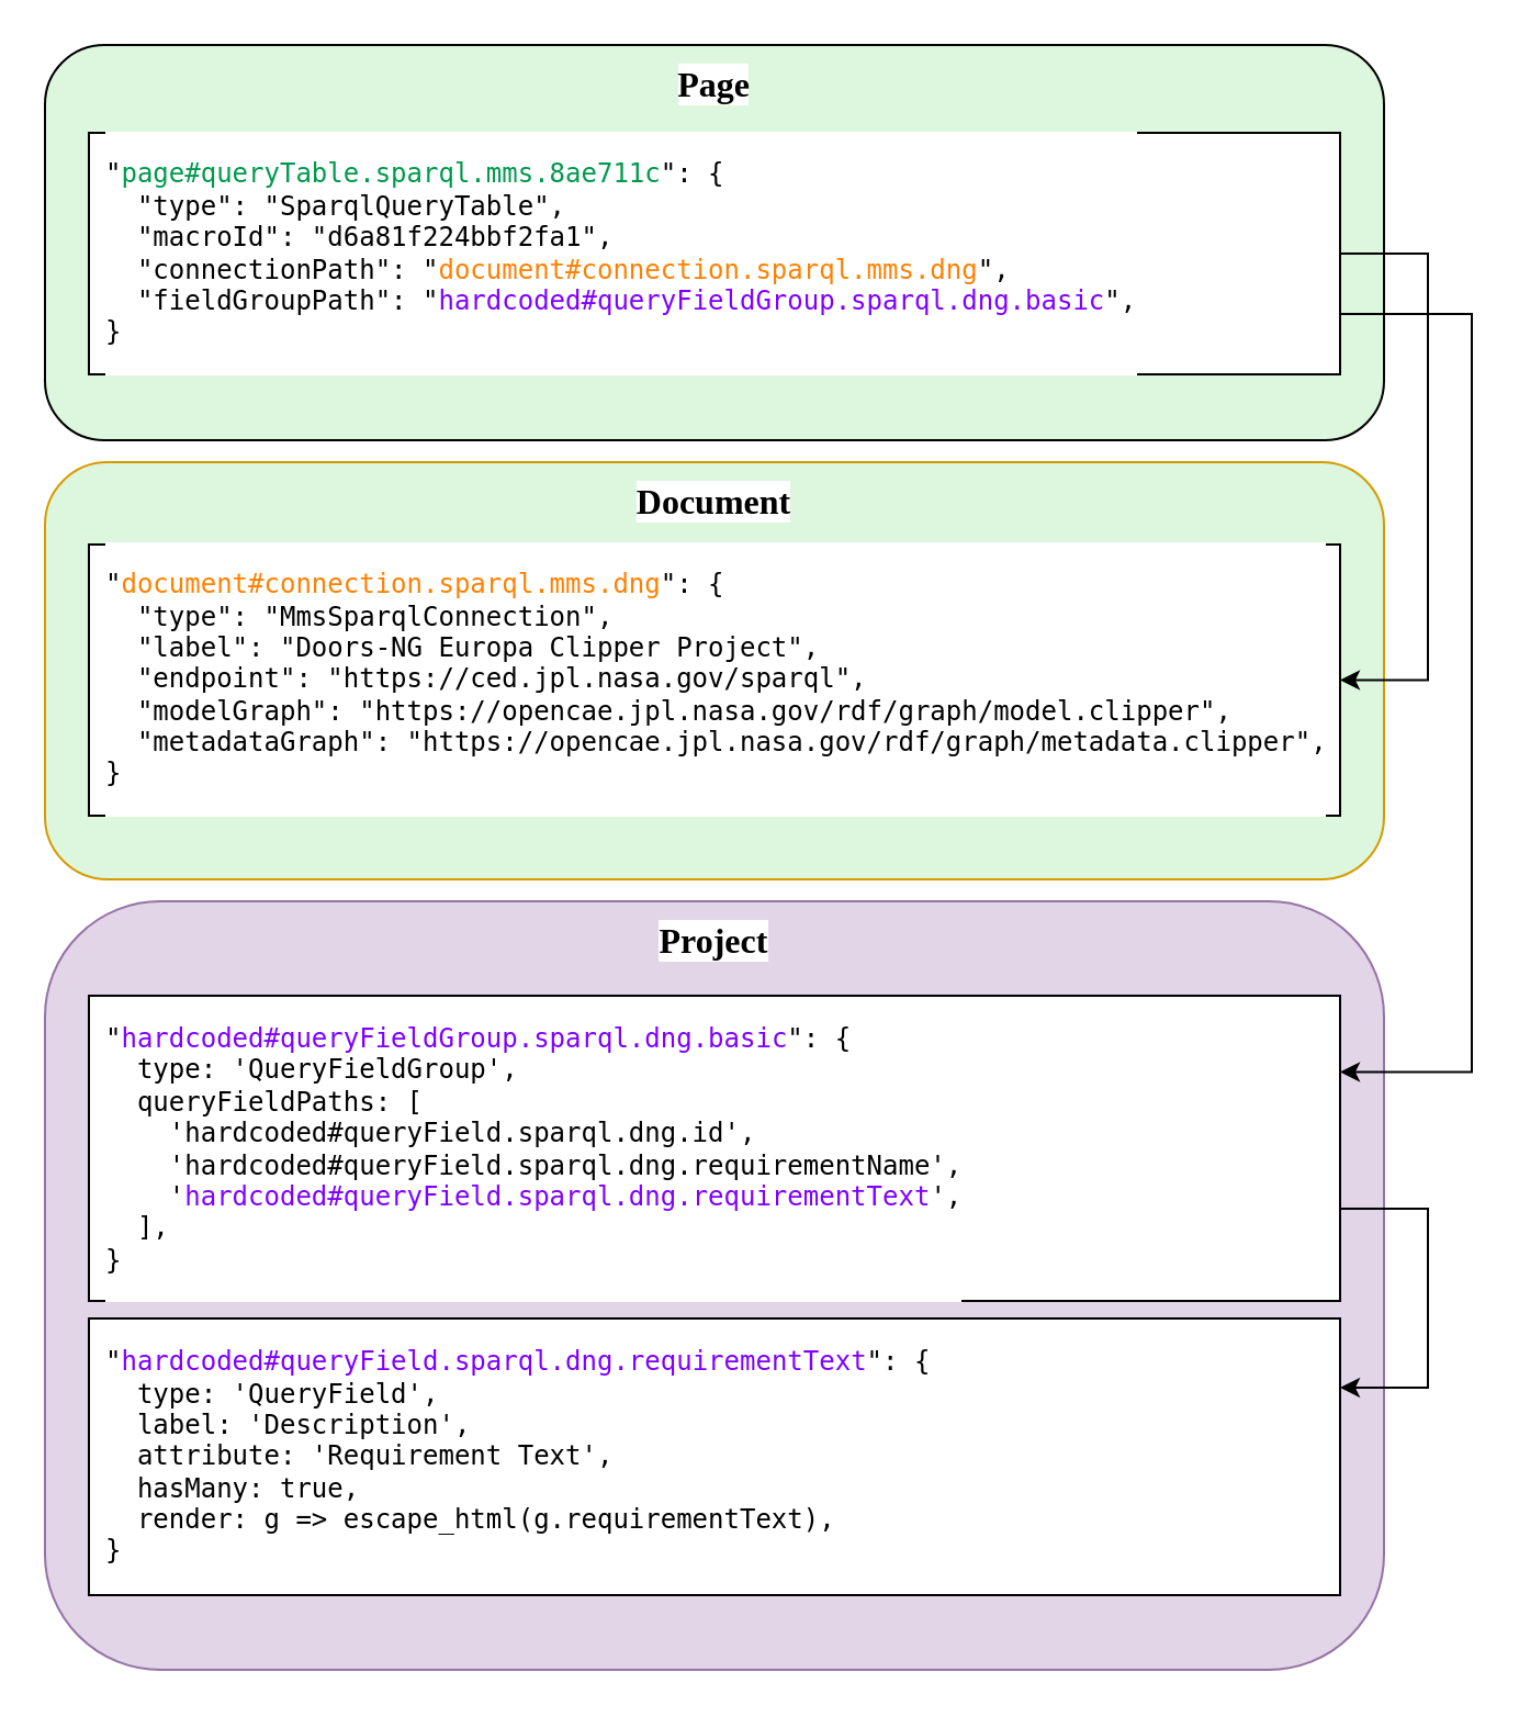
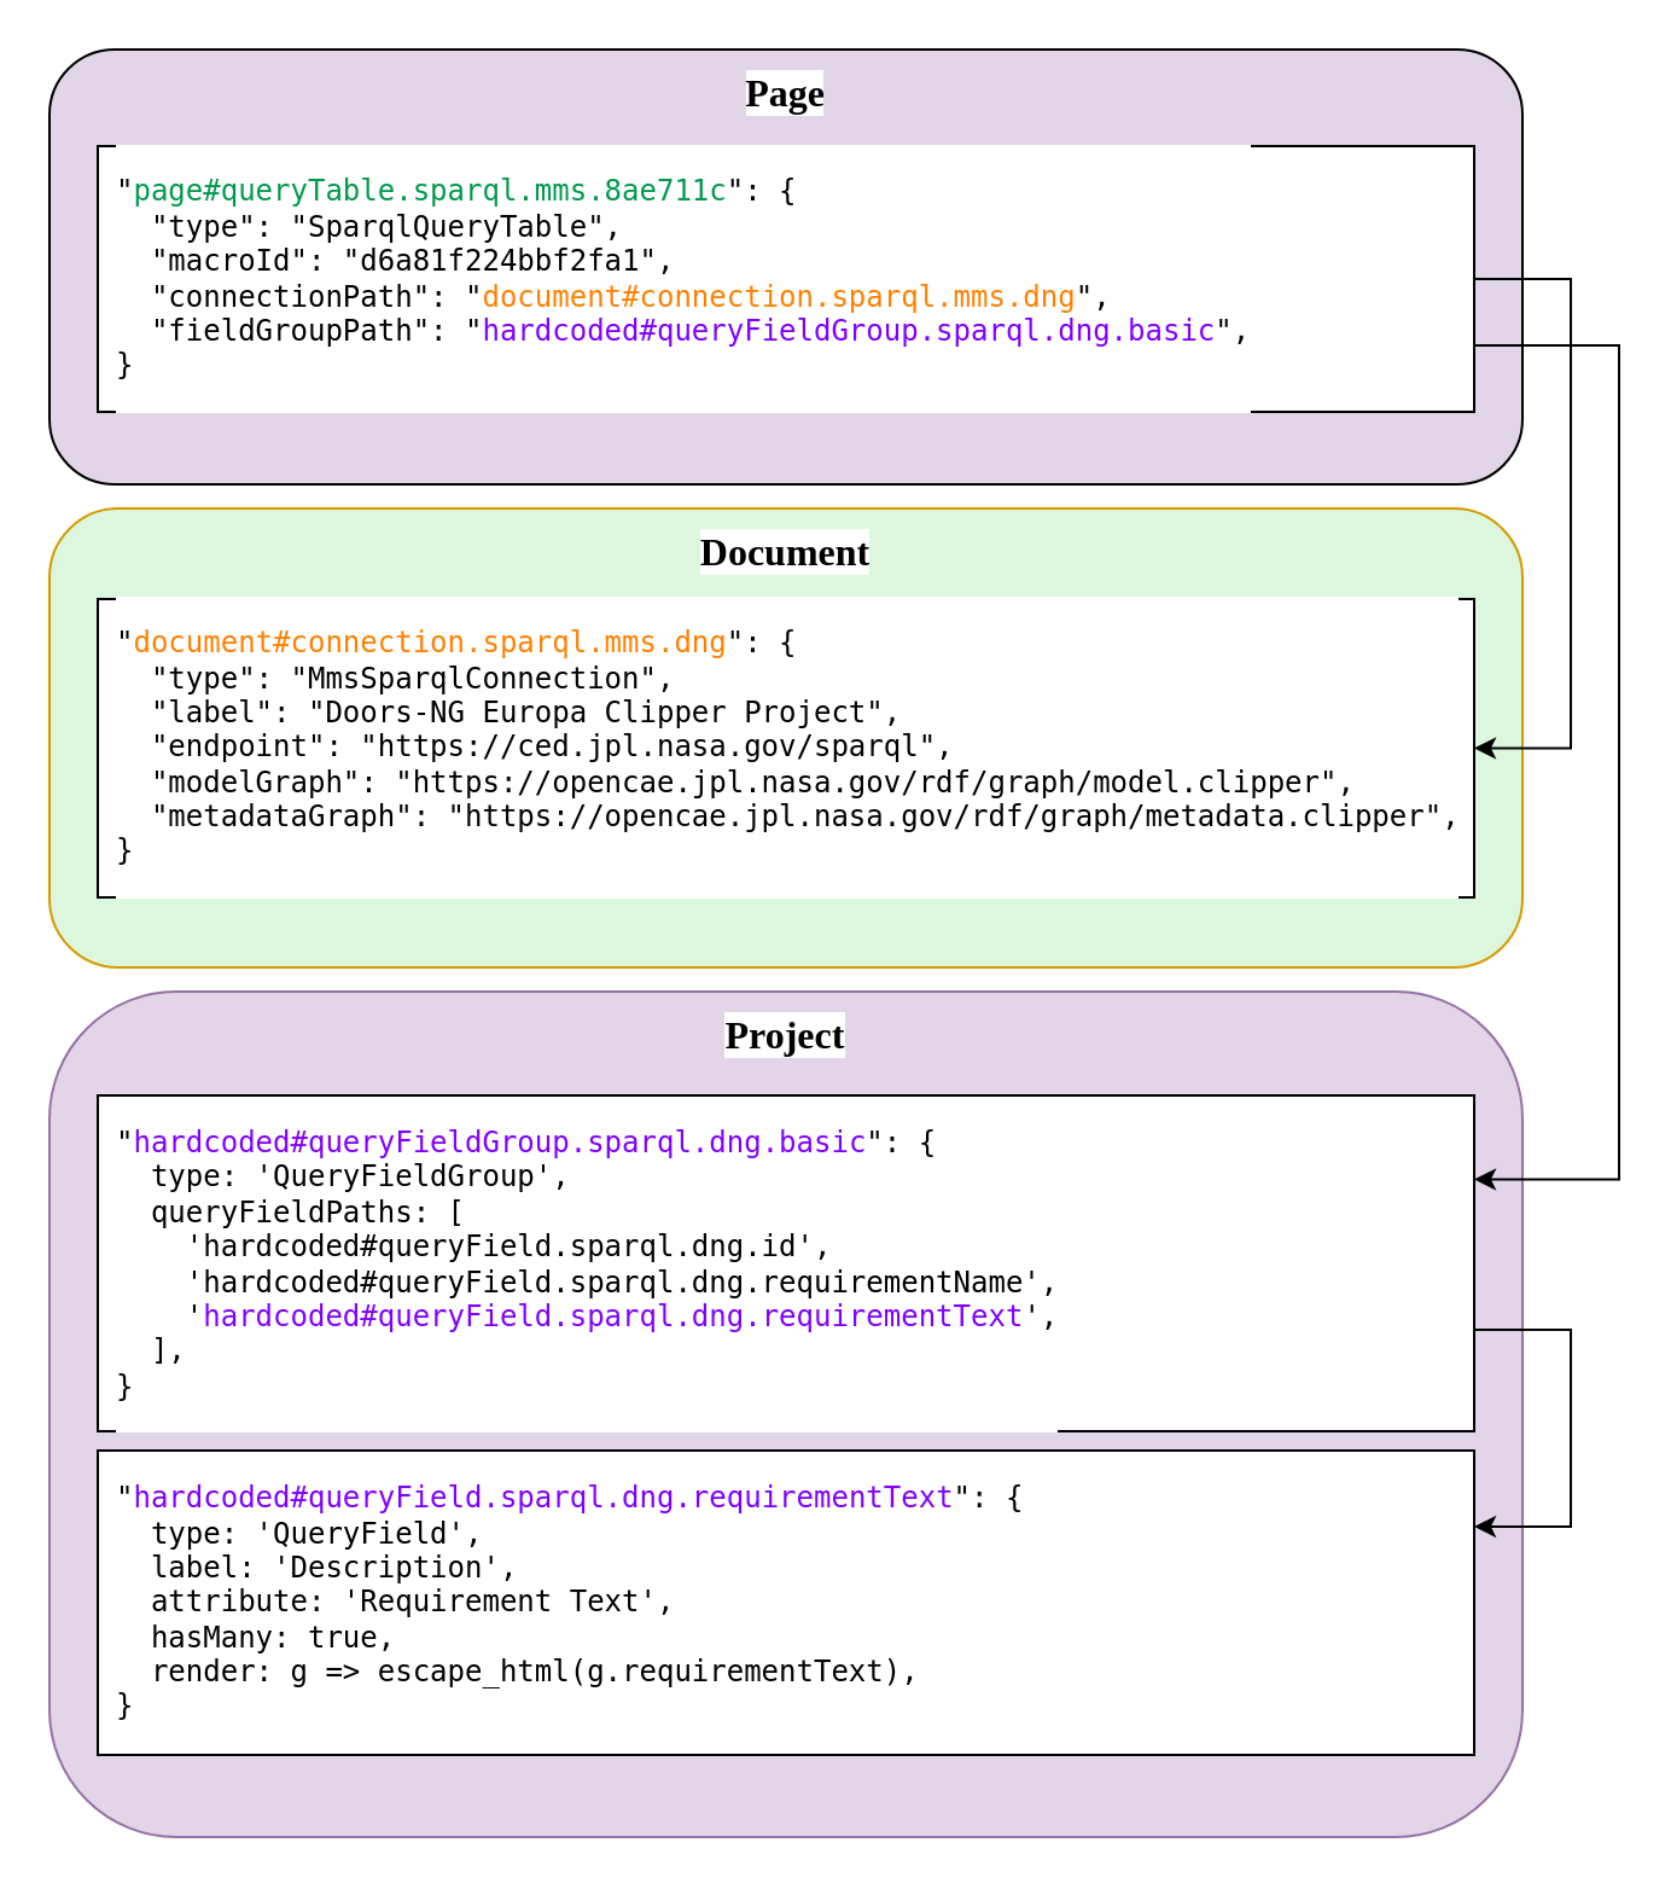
  <mxCell id="0" />
  <mxCell id="1" parent="0" />
  <mxCell id="2" value="Project" style="rounded=1;whiteSpace=wrap;html=1;labelBackgroundColor=#ffffff;fontFamily=Verdana;fontSize=16;fillColor=#e1d5e7;align=center;verticalAlign=top;fontStyle=1;spacingTop=2;strokeColor=#9673a6;" vertex="1" parent="1"><mxGeometry x="20" y="410" width="610" height="350" as="geometry" /></mxCell>
- <mxCell id="3" value="Page" style="rounded=1;whiteSpace=wrap;html=1;labelBackgroundColor=#ffffff;fontFamily=Verdana;fontSize=16;align=center;verticalAlign=top;fontStyle=1;spacingTop=2;fillColor=#DCF7DE;" vertex="1" parent="1"><mxGeometry x="20" y="20" width="610" height="180" as="geometry" /></mxCell>
+ <mxCell id="3" value="Page" style="rounded=1;whiteSpace=wrap;html=1;labelBackgroundColor=#ffffff;fontFamily=Verdana;fontSize=16;align=center;verticalAlign=top;fontStyle=1;spacingTop=2;fillColor=#e1d5e7;" vertex="1" parent="1"><mxGeometry x="20" y="20" width="610" height="180" as="geometry" /></mxCell>
  <mxCell id="4" value="Document" style="rounded=1;whiteSpace=wrap;html=1;labelBackgroundColor=#ffffff;fontFamily=Verdana;fontSize=16;align=center;verticalAlign=top;fontStyle=1;spacingTop=2;strokeColor=#d79b00;fillColor=#dcf7de;" vertex="1" parent="1"><mxGeometry x="20" y="210" width="610" height="190" as="geometry" /></mxCell>
  <mxCell id="5" value="&lt;pre style=&quot;font-size: 12px&quot;&gt;&quot;&lt;font color=&quot;#ff8000&quot;&gt;document#connection.sparql.mms.dng&lt;/font&gt;&quot;: {&lt;br style=&quot;font-size: 12px&quot;&gt;  &quot;type&quot;: &quot;MmsSparqlConnection&quot;,&lt;br style=&quot;font-size: 12px&quot;&gt;  &quot;label&quot;: &quot;Doors-NG Europa Clipper Project&quot;,&lt;br style=&quot;font-size: 12px&quot;&gt;  &quot;endpoint&quot;: &quot;https://ced.jpl.nasa.gov/sparql&quot;,&lt;br style=&quot;font-size: 12px&quot;&gt;  &quot;modelGraph&quot;: &quot;https://opencae.jpl.nasa.gov/rdf/graph/model.clipper&quot;,&lt;br style=&quot;font-size: 12px&quot;&gt;  &quot;metadataGraph&quot;: &quot;https://opencae.jpl.nasa.gov/rdf/graph/metadata.clipper&quot;,&lt;br style=&quot;font-size: 12px&quot;&gt;}&lt;/pre&gt;" style="rounded=0;whiteSpace=wrap;html=1;labelBackgroundColor=#ffffff;fontSize=12;align=left;spacingLeft=6;" vertex="1" parent="1"><mxGeometry x="40" y="247.5" width="570" height="123.5" as="geometry" /></mxCell>
  <mxCell id="6" style="edgeStyle=orthogonalEdgeStyle;rounded=0;orthogonalLoop=1;jettySize=auto;html=1;exitX=1;exitY=0.5;exitDx=0;exitDy=0;entryX=1;entryY=0.5;entryDx=0;entryDy=0;fontFamily=Verdana;fontSize=16;startArrow=none;startFill=0;endArrow=classic;endFill=1;" edge="1" parent="1" source="8" target="5"><mxGeometry relative="1" as="geometry"><Array as="points"><mxPoint x="650" y="115" /><mxPoint x="650" y="309" /></Array></mxGeometry></mxCell>
  <mxCell id="7" style="edgeStyle=orthogonalEdgeStyle;rounded=0;orthogonalLoop=1;jettySize=auto;html=1;exitX=1;exitY=0.75;exitDx=0;exitDy=0;entryX=1;entryY=0.25;entryDx=0;entryDy=0;fontFamily=Verdana;fontSize=16;startArrow=none;startFill=0;endArrow=classic;endFill=1;" edge="1" parent="1" source="8" target="10"><mxGeometry relative="1" as="geometry"><Array as="points"><mxPoint x="670" y="143" /><mxPoint x="670" y="488" /></Array></mxGeometry></mxCell>
  <mxCell id="8" value="&lt;pre&gt;&quot;&lt;font color=&quot;#00994d&quot;&gt;page#queryTable.sparql.mms.8ae711c&lt;/font&gt;&quot;: {&lt;br&gt;  &quot;type&quot;: &quot;SparqlQueryTable&quot;,&lt;br&gt;  &quot;macroId&quot;: &quot;d6a81f224bbf2fa1&quot;,&lt;br&gt;  &quot;connectionPath&quot;: &quot;&lt;font color=&quot;#ff8000&quot;&gt;document#connection.sparql.mms.dng&lt;/font&gt;&quot;,&lt;br&gt;  &quot;fieldGroupPath&quot;: &quot;&lt;font color=&quot;#7f00ff&quot;&gt;hardcoded#queryFieldGroup.sparql.dng.basic&lt;/font&gt;&quot;,&lt;br&gt;}&lt;br&gt;&lt;/pre&gt;" style="rounded=0;whiteSpace=wrap;html=1;labelBackgroundColor=#ffffff;fontSize=12;align=left;spacingLeft=6;" vertex="1" parent="1"><mxGeometry x="40" y="60" width="570" height="110" as="geometry" /></mxCell>
  <mxCell id="9" style="edgeStyle=orthogonalEdgeStyle;rounded=0;orthogonalLoop=1;jettySize=auto;html=1;exitX=1;exitY=0.619;exitDx=0;exitDy=0;entryX=1;entryY=0.25;entryDx=0;entryDy=0;startArrow=none;startFill=0;exitPerimeter=0;" edge="1" parent="1" source="10" target="11"><mxGeometry relative="1" as="geometry"><Array as="points"><mxPoint x="610" y="550" /><mxPoint x="650" y="550" /><mxPoint x="650" y="632" /></Array></mxGeometry></mxCell>
  <mxCell id="10" value="&lt;pre&gt;&quot;&lt;font color=&quot;#7f00ff&quot;&gt;hardcoded#queryFieldGroup.sparql.dng.basic&lt;/font&gt;&quot;: {&lt;br/&gt;  type: 'QueryFieldGroup',&lt;br/&gt;  queryFieldPaths: [&lt;br/&gt;    'hardcoded#queryField.sparql.dng.id',&lt;br/&gt;    'hardcoded#queryField.sparql.dng.requirementName',&lt;br/&gt;    '&lt;font color=&quot;#7f00ff&quot;&gt;hardcoded#queryField.sparql.dng.requirementText&lt;/font&gt;',&lt;br/&gt;  ],&lt;br/&gt;}&lt;br&gt;&lt;/pre&gt;" style="rounded=0;whiteSpace=wrap;html=1;labelBackgroundColor=#ffffff;fontSize=12;align=left;spacingLeft=6;" vertex="1" parent="1"><mxGeometry x="40" y="453" width="570" height="139" as="geometry" /></mxCell>
  <mxCell id="11" value="&lt;pre&gt;&quot;&lt;font color=&quot;#7f00ff&quot;&gt;hardcoded#queryField.sparql.dng.requirementText&lt;/font&gt;&quot;: {&lt;br/&gt;  type: 'QueryField',&lt;br/&gt;  label: 'Description',&lt;br/&gt;  attribute: 'Requirement Text',&lt;br/&gt;  hasMany: true,&lt;br/&gt;  render: g =&amp;gt; escape_html(g.requirementText),&lt;br/&gt;}&lt;br&gt;&lt;/pre&gt;" style="rounded=0;whiteSpace=wrap;html=1;labelBackgroundColor=#ffffff;fontSize=12;align=left;spacingLeft=6;" vertex="1" parent="1"><mxGeometry x="40" y="600" width="570" height="126" as="geometry" /></mxCell>
